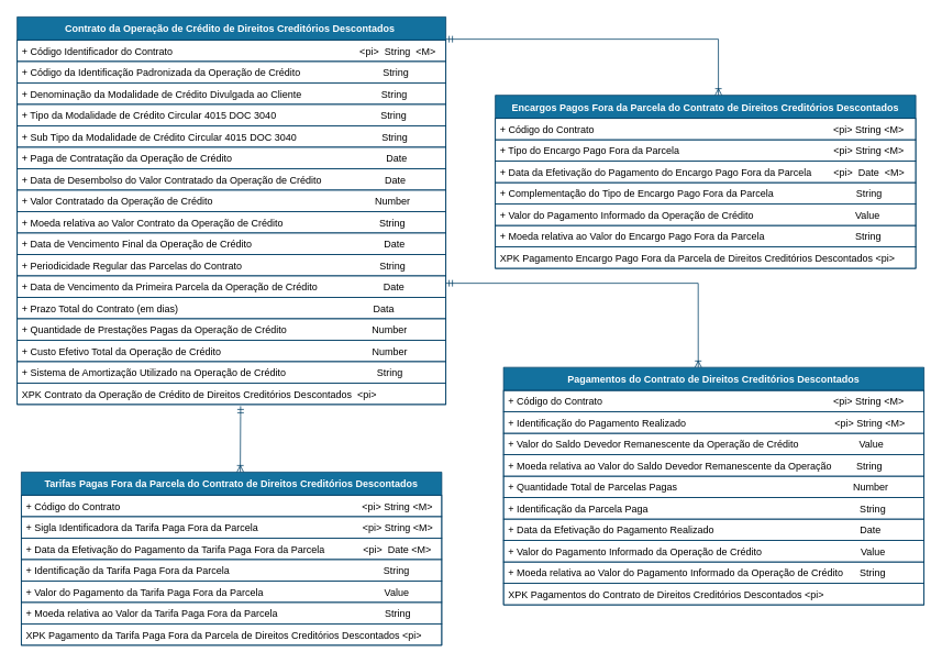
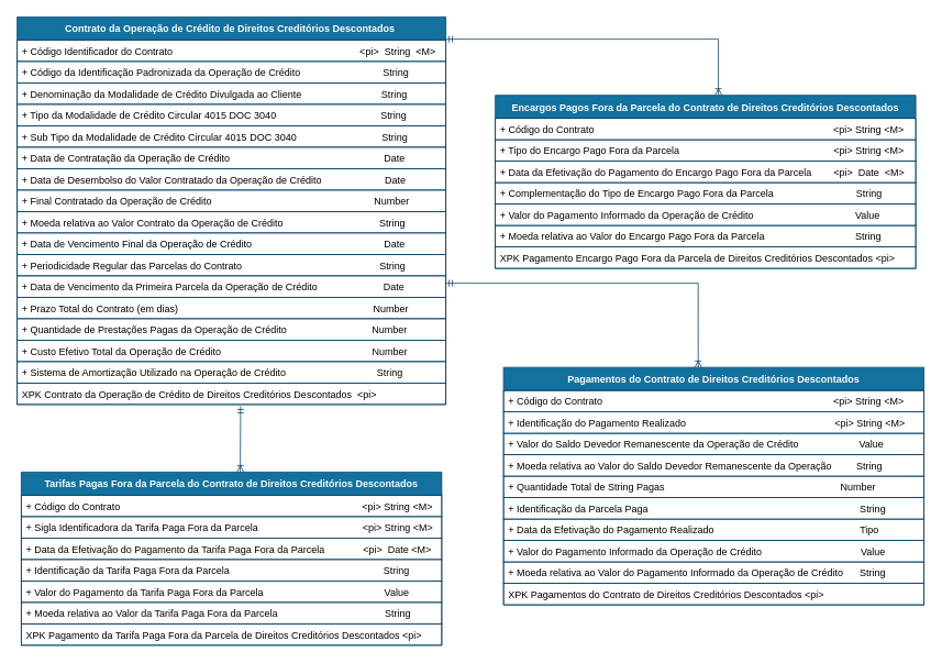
  <mxCell id="0" />
  <mxCell id="1" parent="0" />
  <mxCell id="2" value="" style="edgeStyle=orthogonalEdgeStyle;rounded=0;orthogonalLoop=1;jettySize=auto;html=1;startArrow=ERmandOne;startFill=0;endArrow=ERoneToMany;endFill=0;strokeColor=#003F66;exitX=1;exitY=0.5;exitDx=0;exitDy=0;" parent="1" edge="1"><mxGeometry relative="1" as="geometry"><Array as="points"><mxPoint x="871" y="47" /></Array><mxPoint x="540" y="47" as="sourcePoint" /><mxPoint x="870.63" y="115" as="targetPoint" /></mxGeometry></mxCell>
  <mxCell id="3" value="Tarifas Pagas Fora da Parcela do Contrato de Direitos Creditórios Descontados" style="swimlane;fontStyle=1;childLayout=stackLayout;horizontal=1;startSize=28;horizontalStack=0;resizeParent=1;resizeParentMax=0;resizeLast=0;collapsible=1;marginBottom=0;rounded=0;shadow=0;comic=0;sketch=0;align=center;html=0;autosize=1;fillColor=#13719E;strokeColor=#003F66;fontColor=#FFFFFF;" parent="1" vertex="1"><mxGeometry x="25" y="572" width="510" height="210" as="geometry" /></mxCell>
  <mxCell id="4" value="+ Código do Contrato                                                                                        &lt;pi&gt; String &lt;M&gt;" style="text;fillColor=none;align=left;verticalAlign=top;spacingLeft=4;spacingRight=4;overflow=hidden;rotatable=0;points=[[0,0.5],[1,0.5]];portConstraint=eastwest;strokeColor=#003F66;" parent="3" vertex="1"><mxGeometry y="28" width="510" height="26" as="geometry" /></mxCell>
  <mxCell id="5" value="+ Sigla Identificadora da Tarifa Paga Fora da Parcela                                      &lt;pi&gt; String &lt;M&gt;&#10;         " style="text;fillColor=none;align=left;verticalAlign=top;spacingLeft=4;spacingRight=4;overflow=hidden;rotatable=0;points=[[0,0.5],[1,0.5]];portConstraint=eastwest;strokeColor=#003F66;" parent="3" vertex="1"><mxGeometry y="54" width="510" height="26" as="geometry" /></mxCell>
  <mxCell id="6" value="+ Data da Efetivação do Pagamento da Tarifa Paga Fora da Parcela              &lt;pi&gt;  Date &lt;M&gt;" style="text;fillColor=none;align=left;verticalAlign=top;spacingLeft=4;spacingRight=4;overflow=hidden;rotatable=0;points=[[0,0.5],[1,0.5]];portConstraint=eastwest;strokeColor=#003F66;" parent="3" vertex="1"><mxGeometry y="80" width="510" height="26" as="geometry" /></mxCell>
  <mxCell id="7" value="+ Identificação da Tarifa Paga Fora da Parcela                                                        String  " style="text;fillColor=none;align=left;verticalAlign=top;spacingLeft=4;spacingRight=4;overflow=hidden;rotatable=0;points=[[0,0.5],[1,0.5]];portConstraint=eastwest;strokeColor=#003F66;" parent="3" vertex="1"><mxGeometry y="106" width="510" height="26" as="geometry" /></mxCell>
  <mxCell id="8" value="+ Valor do Pagamento da Tarifa Paga Fora da Parcela                                            Value" style="text;fillColor=none;align=left;verticalAlign=top;spacingLeft=4;spacingRight=4;overflow=hidden;rotatable=0;points=[[0,0.5],[1,0.5]];portConstraint=eastwest;strokeColor=#003F66;" parent="3" vertex="1"><mxGeometry y="132" width="510" height="26" as="geometry" /></mxCell>
  <mxCell id="9" value="+ Moeda relativa ao Valor da Tarifa Paga Fora da Parcela                                       String" style="text;fillColor=none;align=left;verticalAlign=top;spacingLeft=4;spacingRight=4;overflow=hidden;rotatable=0;points=[[0,0.5],[1,0.5]];portConstraint=eastwest;strokeColor=#003F66;" parent="3" vertex="1"><mxGeometry y="158" width="510" height="26" as="geometry" /></mxCell>
  <mxCell id="10" value="XPK Pagamento da Tarifa Paga Fora da Parcela de Direitos Creditórios Descontados &lt;pi&gt;" style="text;fillColor=none;align=left;verticalAlign=top;spacingLeft=4;spacingRight=4;overflow=hidden;rotatable=0;points=[[0,0.5],[1,0.5]];portConstraint=eastwest;strokeColor=#003F66;" parent="3" vertex="1"><mxGeometry y="184" width="510" height="26" as="geometry" /></mxCell>
  <mxCell id="11" value="Contrato da Operação de Crédito de Direitos Creditórios Descontados " style="swimlane;fontStyle=1;childLayout=stackLayout;horizontal=1;startSize=28;horizontalStack=0;resizeParent=1;resizeParentMax=0;resizeLast=0;collapsible=1;marginBottom=0;rounded=0;shadow=0;comic=0;sketch=0;align=center;html=0;autosize=1;fillColor=#13719E;strokeColor=#003F66;fontColor=#FFFFFF;" parent="1" vertex="1"><mxGeometry x="20" y="20" width="520" height="470" as="geometry" /></mxCell>
  <mxCell id="12" value="+ Código Identificador do Contrato                                                                    &lt;pi&gt;  String  &lt;M&gt;" style="text;fillColor=none;align=left;verticalAlign=top;spacingLeft=4;spacingRight=4;overflow=hidden;rotatable=0;points=[[0,0.5],[1,0.5]];portConstraint=eastwest;strokeColor=#003F66;" parent="11" vertex="1"><mxGeometry y="28" width="520" height="26" as="geometry" /></mxCell>
  <mxCell id="13" value="+ Código da Identificação Padronizada da Operação de Crédito                              String      " style="text;fillColor=none;align=left;verticalAlign=top;spacingLeft=4;spacingRight=4;overflow=hidden;rotatable=0;points=[[0,0.5],[1,0.5]];portConstraint=eastwest;strokeColor=#003F66;" parent="11" vertex="1"><mxGeometry y="54" width="520" height="26" as="geometry" /></mxCell>
  <mxCell id="14" value="+ Denominação da Modalidade de Crédito Divulgada ao Cliente                             String" style="text;fillColor=none;align=left;verticalAlign=top;spacingLeft=4;spacingRight=4;overflow=hidden;rotatable=0;points=[[0,0.5],[1,0.5]];portConstraint=eastwest;strokeColor=#003F66;" parent="11" vertex="1"><mxGeometry y="80" width="520" height="26" as="geometry" /></mxCell>
  <mxCell id="15" value="+ Tipo da Modalidade de Crédito Circular 4015 DOC 3040                                      String" style="text;fillColor=none;align=left;verticalAlign=top;spacingLeft=4;spacingRight=4;overflow=hidden;rotatable=0;points=[[0,0.5],[1,0.5]];portConstraint=eastwest;strokeColor=#003F66;" parent="11" vertex="1"><mxGeometry y="106" width="520" height="26" as="geometry" /></mxCell>
  <mxCell id="16" value="+ Sub Tipo da Modalidade de Crédito Circular 4015 DOC 3040                               String" style="text;fillColor=none;align=left;verticalAlign=top;spacingLeft=4;spacingRight=4;overflow=hidden;rotatable=0;points=[[0,0.5],[1,0.5]];portConstraint=eastwest;strokeColor=#003F66;" parent="11" vertex="1"><mxGeometry y="132" width="520" height="26" as="geometry" /></mxCell>
- <mxCell id="17" value="+ Paga de Contratação da Operação de Crédito                                                        Date" style="text;fillColor=none;align=left;verticalAlign=top;spacingLeft=4;spacingRight=4;overflow=hidden;rotatable=0;points=[[0,0.5],[1,0.5]];portConstraint=eastwest;strokeColor=#003F66;" parent="11" vertex="1"><mxGeometry y="158" width="520" height="26" as="geometry" /></mxCell>
+ <mxCell id="17" value="+ Data de Contratação da Operação de Crédito                                                        Date" style="text;fillColor=none;align=left;verticalAlign=top;spacingLeft=4;spacingRight=4;overflow=hidden;rotatable=0;points=[[0,0.5],[1,0.5]];portConstraint=eastwest;strokeColor=#003F66;" parent="11" vertex="1"><mxGeometry y="158" width="520" height="26" as="geometry" /></mxCell>
  <mxCell id="18" value="+ Data de Desembolso do Valor Contratado da Operação de Crédito                       Date" style="text;fillColor=none;align=left;verticalAlign=top;spacingLeft=4;spacingRight=4;overflow=hidden;rotatable=0;points=[[0,0.5],[1,0.5]];portConstraint=eastwest;strokeColor=#003F66;" parent="11" vertex="1"><mxGeometry y="184" width="520" height="26" as="geometry" /></mxCell>
- <mxCell id="19" value="+ Valor Contratado da Operação de Crédito                                                           Number" style="text;fillColor=none;align=left;verticalAlign=top;spacingLeft=4;spacingRight=4;overflow=hidden;rotatable=0;points=[[0,0.5],[1,0.5]];portConstraint=eastwest;strokeColor=#003F66;" parent="11" vertex="1"><mxGeometry y="210" width="520" height="26" as="geometry" /></mxCell>
+ <mxCell id="19" value="+ Final Contratado da Operação de Crédito                                                           Number" style="text;fillColor=none;align=left;verticalAlign=top;spacingLeft=4;spacingRight=4;overflow=hidden;rotatable=0;points=[[0,0.5],[1,0.5]];portConstraint=eastwest;strokeColor=#003F66;" parent="11" vertex="1"><mxGeometry y="210" width="520" height="26" as="geometry" /></mxCell>
  <mxCell id="20" value="+ Moeda relativa ao Valor Contrato da Operação de Crédito                                   String" style="text;fillColor=none;align=left;verticalAlign=top;spacingLeft=4;spacingRight=4;overflow=hidden;rotatable=0;points=[[0,0.5],[1,0.5]];portConstraint=eastwest;strokeColor=#003F66;" parent="11" vertex="1"><mxGeometry y="236" width="520" height="26" as="geometry" /></mxCell>
  <mxCell id="21" value="+ Data de Vencimento Final da Operação de Crédito                                                Date" style="text;fillColor=none;align=left;verticalAlign=top;spacingLeft=4;spacingRight=4;overflow=hidden;rotatable=0;points=[[0,0.5],[1,0.5]];portConstraint=eastwest;strokeColor=#003F66;" parent="11" vertex="1"><mxGeometry y="262" width="520" height="26" as="geometry" /></mxCell>
  <mxCell id="22" value="+ Periodicidade Regular das Parcelas do Contrato                                                  String" style="text;fillColor=none;align=left;verticalAlign=top;spacingLeft=4;spacingRight=4;overflow=hidden;rotatable=0;points=[[0,0.5],[1,0.5]];portConstraint=eastwest;strokeColor=#003F66;" parent="11" vertex="1"><mxGeometry y="288" width="520" height="26" as="geometry" /></mxCell>
  <mxCell id="23" value="" style="edgeStyle=orthogonalEdgeStyle;rounded=0;orthogonalLoop=1;jettySize=auto;html=1;startArrow=ERmandOne;startFill=0;endArrow=ERoneToMany;endFill=0;strokeColor=#003F66;entryX=0.463;entryY=0.001;entryDx=0;entryDy=0;entryPerimeter=0;" parent="11" target="30" edge="1"><mxGeometry relative="1" as="geometry"><Array as="points"><mxPoint x="826" y="323" /></Array><mxPoint x="520" y="323" as="sourcePoint" /><mxPoint x="965.11" y="418.0" as="targetPoint" /></mxGeometry></mxCell>
  <mxCell id="24" value="+ Data de Vencimento da Primeira Parcela da Operação de Crédito                        Date" style="text;fillColor=none;align=left;verticalAlign=top;spacingLeft=4;spacingRight=4;overflow=hidden;rotatable=0;points=[[0,0.5],[1,0.5]];portConstraint=eastwest;strokeColor=#003F66;" parent="11" vertex="1"><mxGeometry y="314" width="520" height="26" as="geometry" /></mxCell>
- <mxCell id="25" value="+ Prazo Total do Contrato (em dias)                                                                       Data  " style="text;fillColor=none;align=left;verticalAlign=top;spacingLeft=4;spacingRight=4;overflow=hidden;rotatable=0;points=[[0,0.5],[1,0.5]];portConstraint=eastwest;strokeColor=#003F66;" parent="11" vertex="1"><mxGeometry y="340" width="520" height="26" as="geometry" /></mxCell>
+ <mxCell id="25" value="+ Prazo Total do Contrato (em dias)                                                                       Number  " style="text;fillColor=none;align=left;verticalAlign=top;spacingLeft=4;spacingRight=4;overflow=hidden;rotatable=0;points=[[0,0.5],[1,0.5]];portConstraint=eastwest;strokeColor=#003F66;" parent="11" vertex="1"><mxGeometry y="340" width="520" height="26" as="geometry" /></mxCell>
  <mxCell id="26" value="+ Quantidade de Prestações Pagas da Operação de Crédito                               Number  " style="text;fillColor=none;align=left;verticalAlign=top;spacingLeft=4;spacingRight=4;overflow=hidden;rotatable=0;points=[[0,0.5],[1,0.5]];portConstraint=eastwest;strokeColor=#003F66;" parent="11" vertex="1"><mxGeometry y="366" width="520" height="26" as="geometry" /></mxCell>
  <mxCell id="27" value="+ Custo Efetivo Total da Operação de Crédito                                                       Number" style="text;fillColor=none;align=left;verticalAlign=top;spacingLeft=4;spacingRight=4;overflow=hidden;rotatable=0;points=[[0,0.5],[1,0.5]];portConstraint=eastwest;strokeColor=#003F66;" parent="11" vertex="1"><mxGeometry y="392" width="520" height="26" as="geometry" /></mxCell>
  <mxCell id="28" value="+ Sistema de Amortização Utilizado na Operação de Crédito                                 String" style="text;fillColor=none;align=left;verticalAlign=top;spacingLeft=4;spacingRight=4;overflow=hidden;rotatable=0;points=[[0,0.5],[1,0.5]];portConstraint=eastwest;strokeColor=#003F66;" parent="11" vertex="1"><mxGeometry y="418" width="520" height="26" as="geometry" /></mxCell>
  <mxCell id="29" value="XPK Contrato da Operação de Crédito de Direitos Creditórios Descontados  &lt;pi&gt;" style="text;fillColor=none;align=left;verticalAlign=top;spacingLeft=4;spacingRight=4;overflow=hidden;rotatable=0;points=[[0,0.5],[1,0.5]];portConstraint=eastwest;strokeColor=#003F66;" parent="11" vertex="1"><mxGeometry y="444" width="520" height="26" as="geometry" /></mxCell>
  <mxCell id="30" value="Pagamentos do Contrato de Direitos Creditórios Descontados" style="swimlane;fontStyle=1;childLayout=stackLayout;horizontal=1;startSize=28;horizontalStack=0;resizeParent=1;resizeParentMax=0;resizeLast=0;collapsible=1;marginBottom=0;rounded=0;shadow=0;comic=0;sketch=0;align=center;html=0;autosize=1;fillColor=#13719E;strokeColor=#003F66;fontColor=#FFFFFF;" parent="1" vertex="1"><mxGeometry x="610" y="445" width="510" height="288" as="geometry" /></mxCell>
  <mxCell id="31" value="+ Código do Contrato                                                                                    &lt;pi&gt; String &lt;M&gt;" style="text;fillColor=none;align=left;verticalAlign=top;spacingLeft=4;spacingRight=4;overflow=hidden;rotatable=0;points=[[0,0.5],[1,0.5]];portConstraint=eastwest;strokeColor=#003F66;" parent="30" vertex="1"><mxGeometry y="28" width="510" height="26" as="geometry" /></mxCell>
  <mxCell id="32" value="+ Identificação do Pagamento Realizado                                                      &lt;pi&gt; String &lt;M&gt;" style="text;fillColor=none;align=left;verticalAlign=top;spacingLeft=4;spacingRight=4;overflow=hidden;rotatable=0;points=[[0,0.5],[1,0.5]];portConstraint=eastwest;strokeColor=#003F66;" parent="30" vertex="1"><mxGeometry y="54" width="510" height="26" as="geometry" /></mxCell>
  <mxCell id="33" value="+ Valor do Saldo Devedor Remanescente da Operação de Crédito                      Value" style="text;fillColor=none;align=left;verticalAlign=top;spacingLeft=4;spacingRight=4;overflow=hidden;rotatable=0;points=[[0,0.5],[1,0.5]];portConstraint=eastwest;strokeColor=#003F66;" parent="30" vertex="1"><mxGeometry y="80" width="510" height="26" as="geometry" /></mxCell>
  <mxCell id="34" value="+ Moeda relativa ao Valor do Saldo Devedor Remanescente da Operação         String" style="text;fillColor=none;align=left;verticalAlign=top;spacingLeft=4;spacingRight=4;overflow=hidden;rotatable=0;points=[[0,0.5],[1,0.5]];portConstraint=eastwest;strokeColor=#003F66;" parent="30" vertex="1"><mxGeometry y="106" width="510" height="26" as="geometry" /></mxCell>
- <mxCell id="35" value="+ Quantidade Total de Parcelas Pagas                                                                Number  " style="text;fillColor=none;align=left;verticalAlign=top;spacingLeft=4;spacingRight=4;overflow=hidden;rotatable=0;points=[[0,0.5],[1,0.5]];portConstraint=eastwest;strokeColor=#003F66;" parent="30" vertex="1"><mxGeometry y="132" width="510" height="26" as="geometry" /></mxCell>
+ <mxCell id="35" value="+ Quantidade Total de String Pagas                                                                Number  " style="text;fillColor=none;align=left;verticalAlign=top;spacingLeft=4;spacingRight=4;overflow=hidden;rotatable=0;points=[[0,0.5],[1,0.5]];portConstraint=eastwest;strokeColor=#003F66;" parent="30" vertex="1"><mxGeometry y="132" width="510" height="26" as="geometry" /></mxCell>
  <mxCell id="36" value="+ Identificação da Parcela Paga                                                                             String  " style="text;fillColor=none;align=left;verticalAlign=top;spacingLeft=4;spacingRight=4;overflow=hidden;rotatable=0;points=[[0,0.5],[1,0.5]];portConstraint=eastwest;strokeColor=#003F66;" parent="30" vertex="1"><mxGeometry y="158" width="510" height="26" as="geometry" /></mxCell>
- <mxCell id="37" value="+ Data da Efetivação do Pagamento Realizado                                                     Date" style="text;fillColor=none;align=left;verticalAlign=top;spacingLeft=4;spacingRight=4;overflow=hidden;rotatable=0;points=[[0,0.5],[1,0.5]];portConstraint=eastwest;strokeColor=#003F66;" parent="30" vertex="1"><mxGeometry y="184" width="510" height="26" as="geometry" /></mxCell>
+ <mxCell id="37" value="+ Data da Efetivação do Pagamento Realizado                                                     Tipo" style="text;fillColor=none;align=left;verticalAlign=top;spacingLeft=4;spacingRight=4;overflow=hidden;rotatable=0;points=[[0,0.5],[1,0.5]];portConstraint=eastwest;strokeColor=#003F66;" parent="30" vertex="1"><mxGeometry y="184" width="510" height="26" as="geometry" /></mxCell>
  <mxCell id="38" value="+ Valor do Pagamento Informado da Operação de Crédito                                    Value" style="text;fillColor=none;align=left;verticalAlign=top;spacingLeft=4;spacingRight=4;overflow=hidden;rotatable=0;points=[[0,0.5],[1,0.5]];portConstraint=eastwest;strokeColor=#003F66;" parent="30" vertex="1"><mxGeometry y="210" width="510" height="26" as="geometry" /></mxCell>
  <mxCell id="39" value="+ Moeda relativa ao Valor do Pagamento Informado da Operação de Crédito      String" style="text;fillColor=none;align=left;verticalAlign=top;spacingLeft=4;spacingRight=4;overflow=hidden;rotatable=0;points=[[0,0.5],[1,0.5]];portConstraint=eastwest;strokeColor=#003F66;" parent="30" vertex="1"><mxGeometry y="236" width="510" height="26" as="geometry" /></mxCell>
  <mxCell id="40" value="XPK Pagamentos do Contrato de Direitos Creditórios Descontados &lt;pi&gt;" style="text;fillColor=none;align=left;verticalAlign=top;spacingLeft=4;spacingRight=4;overflow=hidden;rotatable=0;points=[[0,0.5],[1,0.5]];portConstraint=eastwest;strokeColor=#003F66;" parent="30" vertex="1"><mxGeometry y="262" width="510" height="26" as="geometry" /></mxCell>
  <mxCell id="41" value="Encargos Pagos Fora da Parcela do Contrato de Direitos Creditórios Descontados" style="swimlane;fontStyle=1;childLayout=stackLayout;horizontal=1;startSize=28;horizontalStack=0;resizeParent=1;resizeParentMax=0;resizeLast=0;collapsible=1;marginBottom=0;rounded=0;shadow=0;comic=0;sketch=0;align=center;html=0;autosize=1;fillColor=#13719E;strokeColor=#003F66;fontColor=#FFFFFF;" parent="1" vertex="1"><mxGeometry x="600" y="115" width="510" height="210" as="geometry" /></mxCell>
  <mxCell id="42" value="+ Código do Contrato                                                                                       &lt;pi&gt; String &lt;M&gt;" style="text;fillColor=none;align=left;verticalAlign=top;spacingLeft=4;spacingRight=4;overflow=hidden;rotatable=0;points=[[0,0.5],[1,0.5]];portConstraint=eastwest;strokeColor=#003F66;" parent="41" vertex="1"><mxGeometry y="28" width="510" height="26" as="geometry" /></mxCell>
  <mxCell id="43" value="+ Tipo do Encargo Pago Fora da Parcela                                                        &lt;pi&gt; String &lt;M&gt;" style="text;fillColor=none;align=left;verticalAlign=top;spacingLeft=4;spacingRight=4;overflow=hidden;rotatable=0;points=[[0,0.5],[1,0.5]];portConstraint=eastwest;strokeColor=#003F66;" parent="41" vertex="1"><mxGeometry y="54" width="510" height="26" as="geometry" /></mxCell>
  <mxCell id="44" value="+ Data da Efetivação do Pagamento do Encargo Pago Fora da Parcela        &lt;pi&gt;  Date  &lt;M&gt;" style="text;fillColor=none;align=left;verticalAlign=top;spacingLeft=4;spacingRight=4;overflow=hidden;rotatable=0;points=[[0,0.5],[1,0.5]];portConstraint=eastwest;strokeColor=#003F66;" parent="41" vertex="1"><mxGeometry y="80" width="510" height="26" as="geometry" /></mxCell>
  <mxCell id="45" value="+ Complementação do Tipo de Encargo Pago Fora da Parcela                              String  " style="text;fillColor=none;align=left;verticalAlign=top;spacingLeft=4;spacingRight=4;overflow=hidden;rotatable=0;points=[[0,0.5],[1,0.5]];portConstraint=eastwest;strokeColor=#003F66;" parent="41" vertex="1"><mxGeometry y="106" width="510" height="26" as="geometry" /></mxCell>
  <mxCell id="46" value="+ Valor do Pagamento Informado da Operação de Crédito                                     Value" style="text;fillColor=none;align=left;verticalAlign=top;spacingLeft=4;spacingRight=4;overflow=hidden;rotatable=0;points=[[0,0.5],[1,0.5]];portConstraint=eastwest;strokeColor=#003F66;" parent="41" vertex="1"><mxGeometry y="132" width="510" height="26" as="geometry" /></mxCell>
  <mxCell id="47" value="+ Moeda relativa ao Valor do Encargo Pago Fora da Parcela                                 String" style="text;fillColor=none;align=left;verticalAlign=top;spacingLeft=4;spacingRight=4;overflow=hidden;rotatable=0;points=[[0,0.5],[1,0.5]];portConstraint=eastwest;strokeColor=#003F66;" parent="41" vertex="1"><mxGeometry y="158" width="510" height="26" as="geometry" /></mxCell>
  <mxCell id="48" value="XPK Pagamento Encargo Pago Fora da Parcela de Direitos Creditórios Descontados &lt;pi&gt;" style="text;fillColor=none;align=left;verticalAlign=top;spacingLeft=4;spacingRight=4;overflow=hidden;rotatable=0;points=[[0,0.5],[1,0.5]];portConstraint=eastwest;strokeColor=#003F66;" parent="41" vertex="1"><mxGeometry y="184" width="510" height="26" as="geometry" /></mxCell>
  <mxCell id="49" value="" style="edgeStyle=orthogonalEdgeStyle;rounded=0;orthogonalLoop=1;jettySize=auto;html=1;startArrow=ERmandOne;startFill=0;endArrow=ERoneToMany;endFill=0;strokeColor=#003F66;" parent="1" edge="1"><mxGeometry relative="1" as="geometry"><Array as="points"><mxPoint x="291" y="504" /></Array><mxPoint x="291" y="492" as="sourcePoint" /><mxPoint x="290.63" y="572" as="targetPoint" /></mxGeometry></mxCell>
